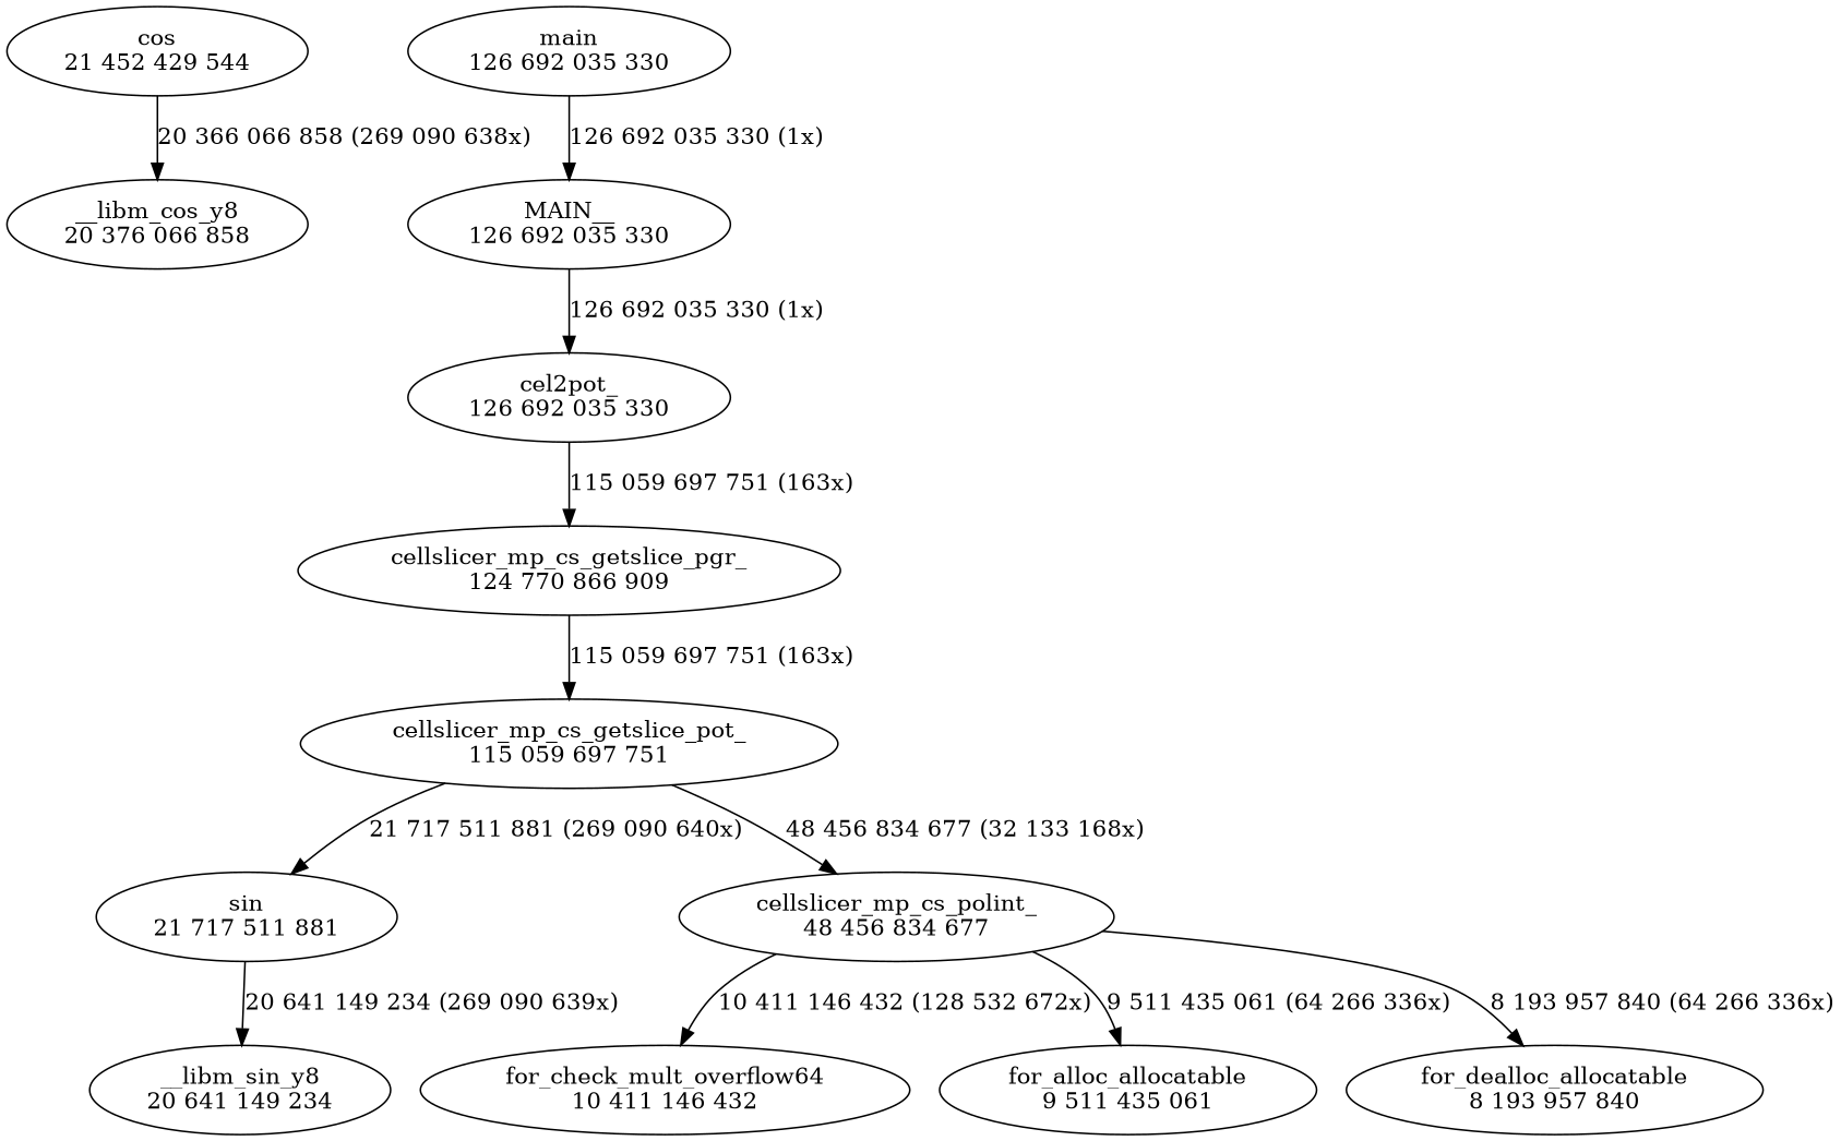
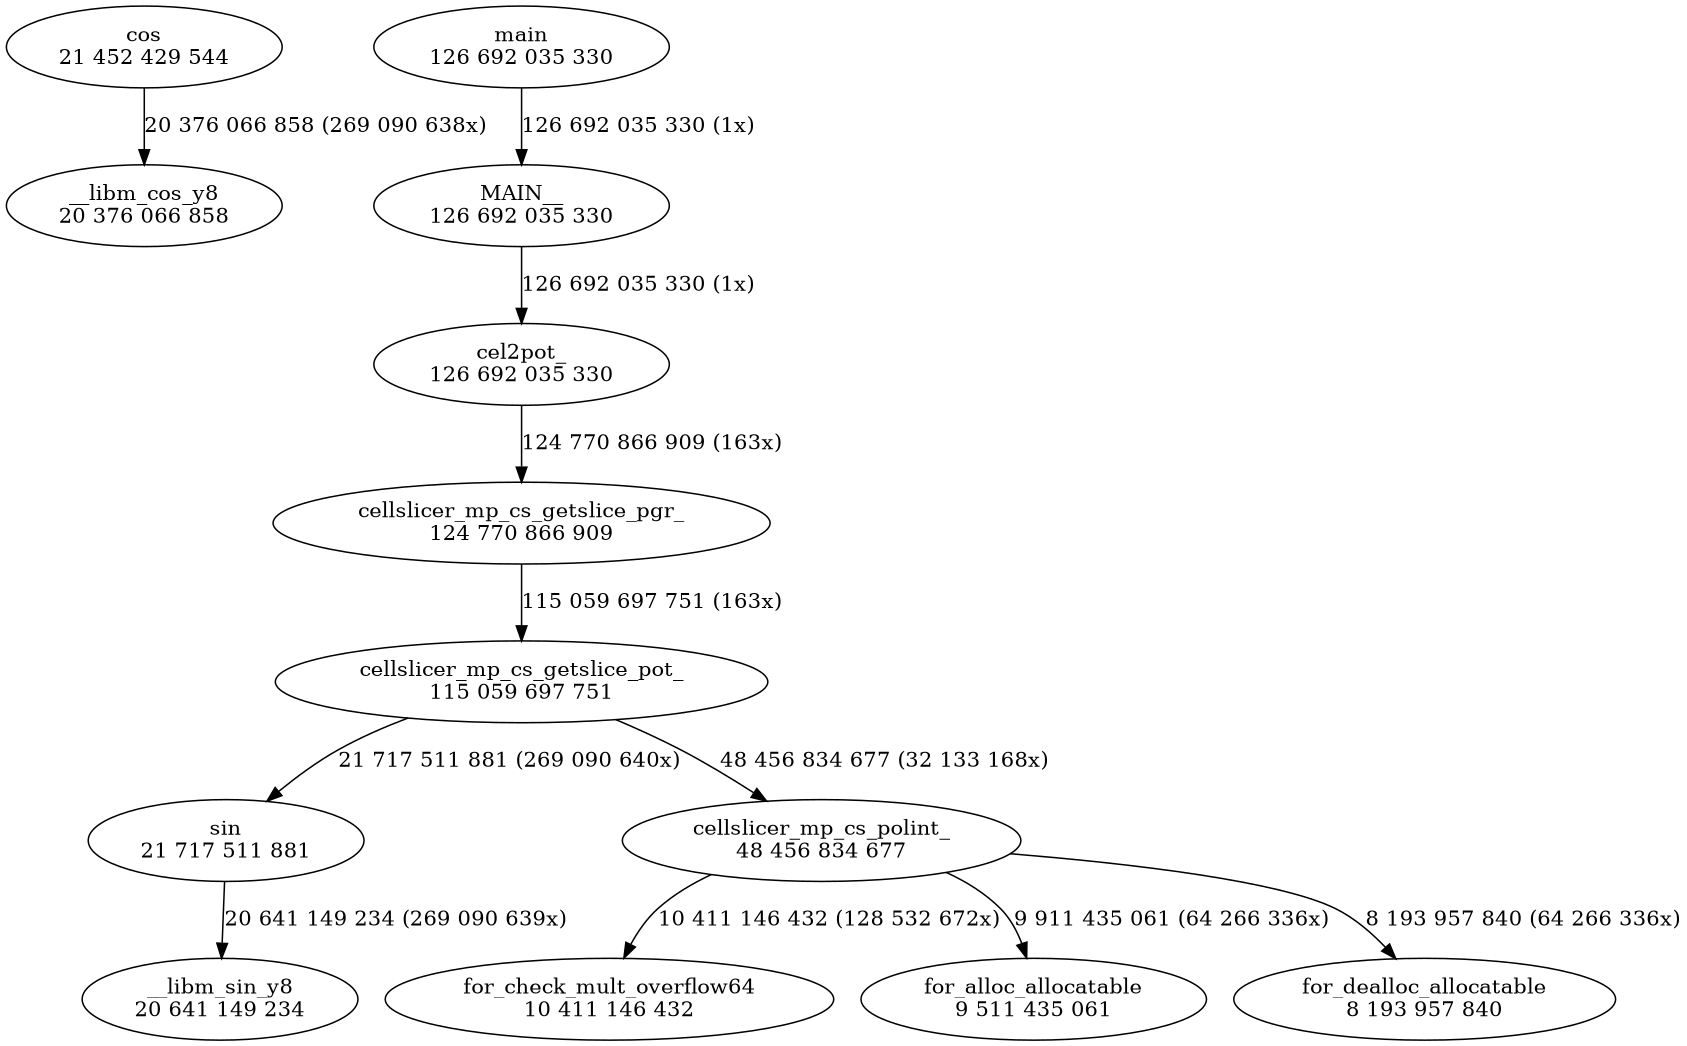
  digraph {
    edge [weight=3]
    n1 [label="__libm_cos_y8\n20 376 066 858"]
    n2 [label="for_check_mult_overflow64\n10 411 146 432"]
    n3 [label="for_alloc_allocatable\n9 511 435 061"]
    n4 [label="cellslicer_mp_cs_getslice_pgr_\n124 770 866 909"]
    n5 [label="cellslicer_mp_cs_getslice_pot_\n115 059 697 751"]
    n6 [label="sin\n21 717 511 881"]
    n7 [label="cellslicer_mp_cs_polint_\n48 456 834 677"]
    n8 [label="__libm_sin_y8\n20 641 149 234"]
    n9 [label="for_dealloc_allocatable\n8 193 957 840"]
    n10 [label="cos\n21 452 429 544"]
    n11 [label="cel2pot_\n126 692 035 330"]
    n12 [label="MAIN__\n126 692 035 330"]
    n13 [label="main\n126 692 035 330"]
    n4 -> n5 [label="115 059 697 751 (163x)"]
    n5 -> n6 [label="21 717 511 881 (269 090 640x)"]
    n5 -> n7 [label="48 456 834 677 (32 133 168x)"]
    n6 -> n8 [label="20 641 149 234 (269 090 639x)"]
    n7 -> n2 [label="10 411 146 432 (128 532 672x)"]
-   n7 -> n3 [label="9 511 435 061 (64 266 336x)"]
+   n7 -> n3 [label="9 911 435 061 (64 266 336x)"]
    n7 -> n9 [label="8 193 957 840 (64 266 336x)"]
-   n10 -> n1 [label="20 366 066 858 (269 090 638x)"]
-   n11 -> n4 [label="115 059 697 751 (163x)"]
+   n10 -> n1 [label="20 376 066 858 (269 090 638x)"]
+   n11 -> n4 [label="124 770 866 909 (163x)"]
    n12 -> n11 [label="126 692 035 330 (1x)"]
    n13 -> n12 [label="126 692 035 330 (1x)"]
  }
